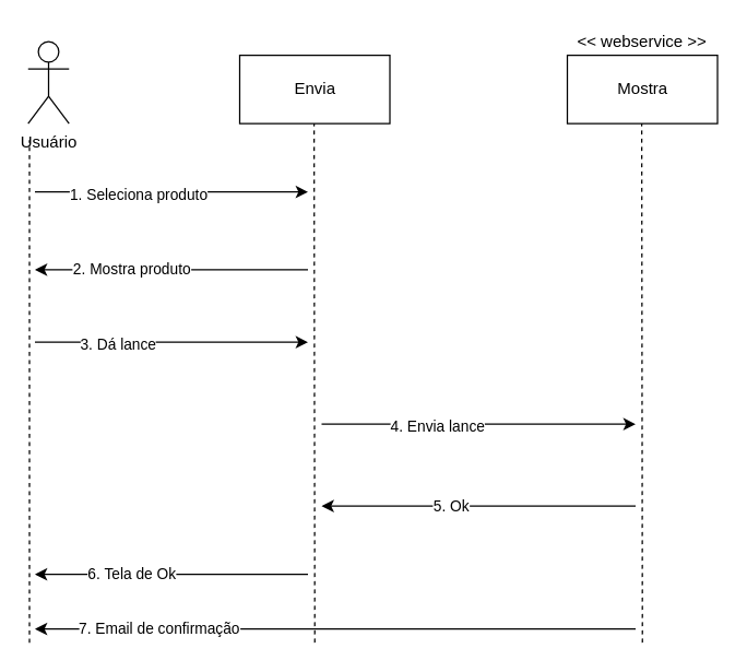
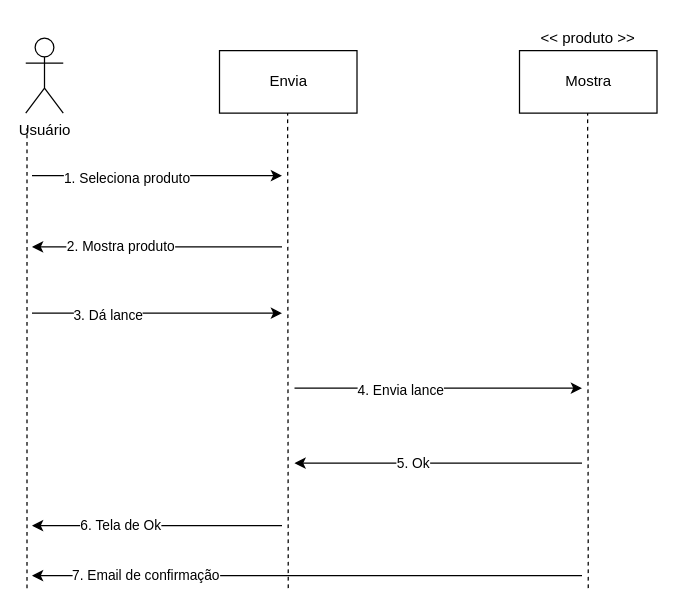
  <mxCell id="0" />
  <mxCell id="1" parent="0" />
  <mxCell id="2" value="Usuário" style="shape=umlActor;verticalLabelPosition=bottom;verticalAlign=top;html=1;" vertex="1" parent="1"><mxGeometry x="20" y="30" width="30" height="60" as="geometry" /></mxCell>
  <mxCell id="3" value="Envia" style="html=1;" vertex="1" parent="1"><mxGeometry x="175" y="40" width="110" height="50" as="geometry" /></mxCell>
  <mxCell id="4" value="Mostra" style="html=1;" vertex="1" parent="1"><mxGeometry x="415" y="40" width="110" height="50" as="geometry" /></mxCell>
- <mxCell id="5" value="&amp;lt;&amp;lt; webservice &amp;gt;&amp;gt;" style="text;html=1;strokeColor=none;fillColor=none;align=center;verticalAlign=middle;whiteSpace=wrap;rounded=0;" vertex="1" parent="1"><mxGeometry x="415" y="20" width="110" height="20" as="geometry" /></mxCell>
+ <mxCell id="5" value="&amp;lt;&amp;lt; produto &amp;gt;&amp;gt;" style="text;html=1;strokeColor=none;fillColor=none;align=center;verticalAlign=middle;whiteSpace=wrap;rounded=0;" vertex="1" parent="1"><mxGeometry x="415" y="20" width="110" height="20" as="geometry" /></mxCell>
  <mxCell id="6" value="" style="endArrow=none;dashed=1;html=1;" edge="1" parent="1"><mxGeometry width="50" height="50" relative="1" as="geometry"><mxPoint x="21" y="470" as="sourcePoint" /><mxPoint x="21" y="102" as="targetPoint" /></mxGeometry></mxCell>
  <mxCell id="7" value="" style="endArrow=none;dashed=1;html=1;" edge="1" parent="1"><mxGeometry width="50" height="50" relative="1" as="geometry"><mxPoint x="230" y="470" as="sourcePoint" /><mxPoint x="229.5" y="90" as="targetPoint" /></mxGeometry></mxCell>
  <mxCell id="8" value="" style="endArrow=none;dashed=1;html=1;" edge="1" parent="1"><mxGeometry width="50" height="50" relative="1" as="geometry"><mxPoint x="470" y="470" as="sourcePoint" /><mxPoint x="469.5" y="90" as="targetPoint" /></mxGeometry></mxCell>
  <mxCell id="9" value="" style="endArrow=classic;html=1;" edge="1" parent="1"><mxGeometry width="50" height="50" relative="1" as="geometry"><mxPoint x="25" y="140" as="sourcePoint" /><mxPoint x="225" y="140" as="targetPoint" /></mxGeometry></mxCell>
  <mxCell id="10" value="1. Seleciona produto" style="edgeLabel;html=1;align=center;verticalAlign=middle;resizable=0;points=[];" vertex="1" connectable="0" parent="9"><mxGeometry x="-0.571" y="-1" relative="1" as="geometry"><mxPoint x="32" as="offset" /></mxGeometry></mxCell>
  <mxCell id="11" value="" style="endArrow=classic;html=1;" edge="1" parent="1"><mxGeometry width="50" height="50" relative="1" as="geometry"><mxPoint x="225" y="197" as="sourcePoint" /><mxPoint x="25" y="197" as="targetPoint" /></mxGeometry></mxCell>
  <mxCell id="12" value="2. Mostra produto" style="edgeLabel;html=1;align=center;verticalAlign=middle;resizable=0;points=[];" vertex="1" connectable="0" parent="11"><mxGeometry x="-0.571" y="-1" relative="1" as="geometry"><mxPoint x="-87" as="offset" /></mxGeometry></mxCell>
  <mxCell id="13" value="" style="endArrow=classic;html=1;" edge="1" parent="1"><mxGeometry width="50" height="50" relative="1" as="geometry"><mxPoint x="25" y="250" as="sourcePoint" /><mxPoint x="225" y="250" as="targetPoint" /></mxGeometry></mxCell>
  <mxCell id="14" value="3. Dá lance" style="edgeLabel;html=1;align=center;verticalAlign=middle;resizable=0;points=[];" vertex="1" connectable="0" parent="13"><mxGeometry x="-0.571" y="-1" relative="1" as="geometry"><mxPoint x="17" as="offset" /></mxGeometry></mxCell>
  <mxCell id="15" value="" style="endArrow=classic;html=1;" edge="1" parent="1"><mxGeometry width="50" height="50" relative="1" as="geometry"><mxPoint x="235" y="310" as="sourcePoint" /><mxPoint x="465" y="310" as="targetPoint" /></mxGeometry></mxCell>
  <mxCell id="16" value="4. Envia lance" style="edgeLabel;html=1;align=center;verticalAlign=middle;resizable=0;points=[];" vertex="1" connectable="0" parent="15"><mxGeometry x="-0.571" y="-1" relative="1" as="geometry"><mxPoint x="35" as="offset" /></mxGeometry></mxCell>
  <mxCell id="17" value="" style="endArrow=classic;html=1;" edge="1" parent="1"><mxGeometry width="50" height="50" relative="1" as="geometry"><mxPoint x="465" y="370" as="sourcePoint" /><mxPoint x="235" y="370" as="targetPoint" /></mxGeometry></mxCell>
  <mxCell id="18" value="5. Ok" style="edgeLabel;html=1;align=center;verticalAlign=middle;resizable=0;points=[];" vertex="1" connectable="0" parent="17"><mxGeometry x="-0.571" y="-1" relative="1" as="geometry"><mxPoint x="-87" as="offset" /></mxGeometry></mxCell>
  <mxCell id="19" value="" style="endArrow=classic;html=1;" edge="1" parent="1"><mxGeometry width="50" height="50" relative="1" as="geometry"><mxPoint x="225" y="420" as="sourcePoint" /><mxPoint x="25" y="420" as="targetPoint" /></mxGeometry></mxCell>
  <mxCell id="20" value="6. Tela de Ok" style="edgeLabel;html=1;align=center;verticalAlign=middle;resizable=0;points=[];" vertex="1" connectable="0" parent="19"><mxGeometry x="-0.571" y="-1" relative="1" as="geometry"><mxPoint x="-87" as="offset" /></mxGeometry></mxCell>
  <mxCell id="21" value="" style="endArrow=classic;html=1;" edge="1" parent="1"><mxGeometry width="50" height="50" relative="1" as="geometry"><mxPoint x="465" y="460" as="sourcePoint" /><mxPoint x="25" y="460" as="targetPoint" /></mxGeometry></mxCell>
  <mxCell id="22" value="7. Email de confirmação" style="edgeLabel;html=1;align=center;verticalAlign=middle;resizable=0;points=[];" vertex="1" connectable="0" parent="21"><mxGeometry x="-0.571" y="-1" relative="1" as="geometry"><mxPoint x="-256" as="offset" /></mxGeometry></mxCell>
